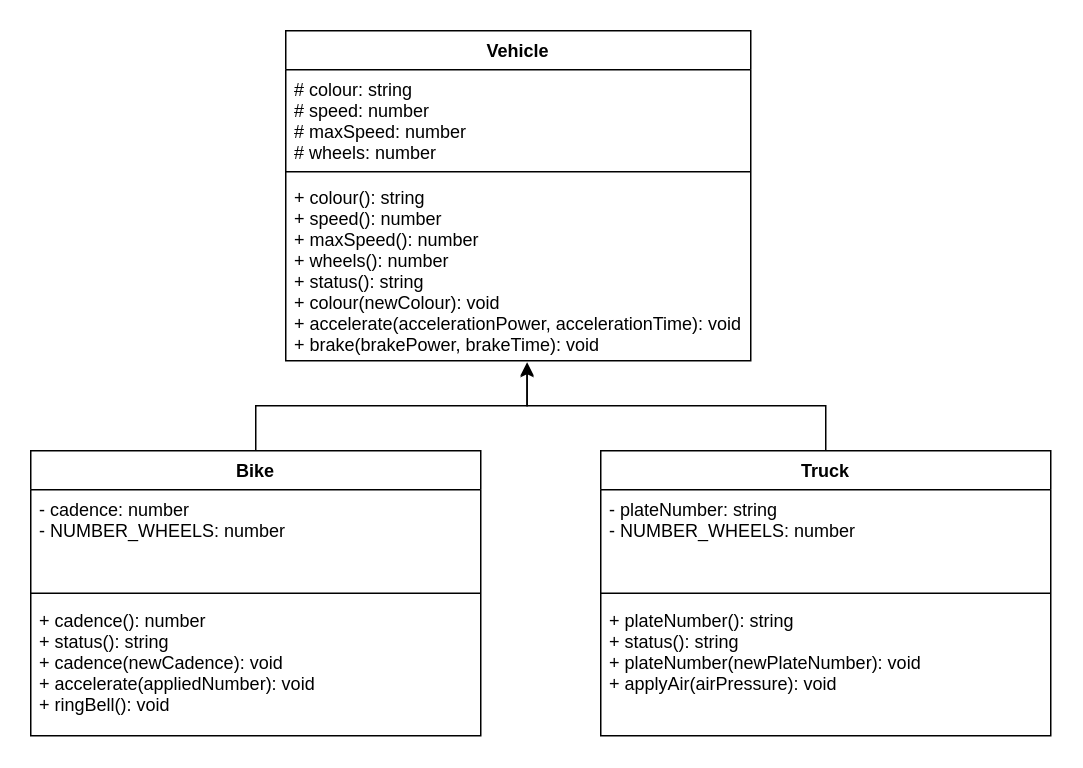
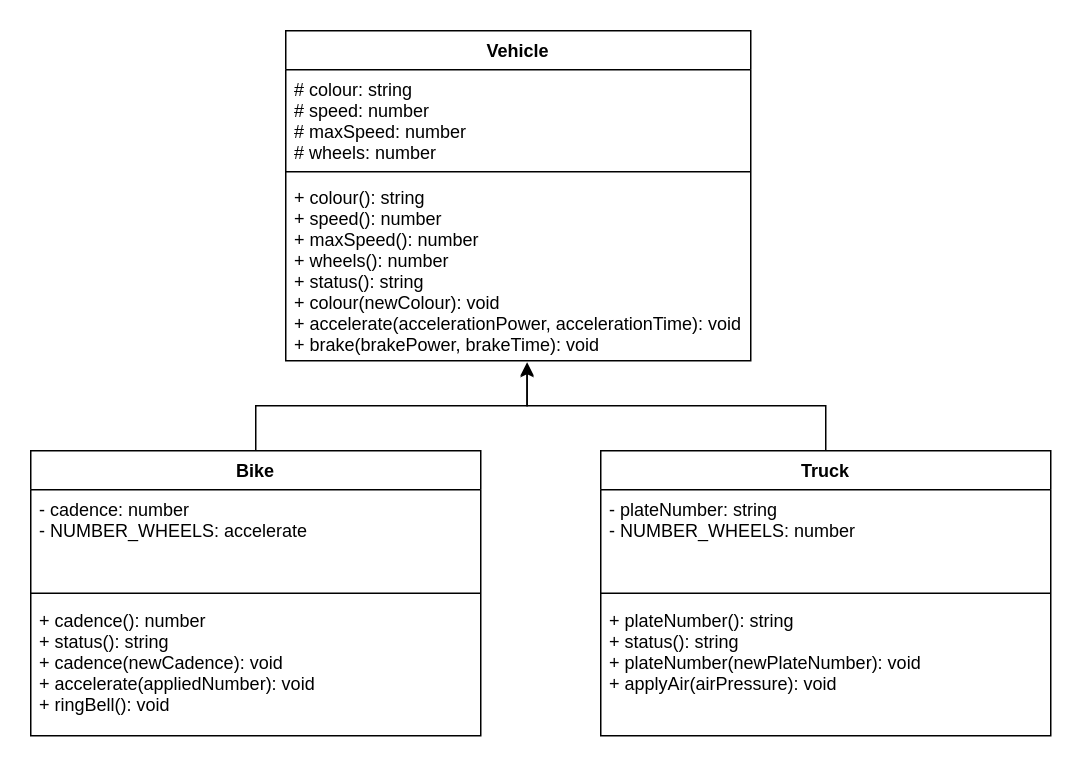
  <mxCell id="0" />
  <mxCell id="1" parent="0" />
  <mxCell id="2" value="Vehicle" style="swimlane;fontStyle=1;align=center;verticalAlign=top;childLayout=stackLayout;horizontal=1;startSize=26;horizontalStack=0;resizeParent=1;resizeParentMax=0;resizeLast=0;collapsible=1;marginBottom=0;" parent="1" vertex="1"><mxGeometry x="190" y="20" width="310" height="220" as="geometry"><mxRectangle x="40" y="40" width="110" height="30" as="alternateBounds" /></mxGeometry></mxCell>
  <mxCell id="3" value="# colour: string&#10;# speed: number&#10;# maxSpeed: number&#10;# wheels: number" style="text;strokeColor=none;fillColor=none;align=left;verticalAlign=top;spacingLeft=4;spacingRight=4;overflow=hidden;rotatable=0;points=[[0,0.5],[1,0.5]];portConstraint=eastwest;" parent="2" vertex="1"><mxGeometry y="26" width="310" height="64" as="geometry" /></mxCell>
  <mxCell id="4" value="" style="line;strokeWidth=1;fillColor=none;align=left;verticalAlign=middle;spacingTop=-1;spacingLeft=3;spacingRight=3;rotatable=0;labelPosition=right;points=[];portConstraint=eastwest;strokeColor=inherit;" parent="2" vertex="1"><mxGeometry y="90" width="310" height="8" as="geometry" /></mxCell>
  <mxCell id="5" value="+ colour(): string&#10;+ speed(): number&#10;+ maxSpeed(): number&#10;+ wheels(): number&#10;+ status(): string&#10;+ colour(newColour): void&#10;+ accelerate(accelerationPower, accelerationTime): void&#10;+ brake(brakePower, brakeTime): void" style="text;strokeColor=none;fillColor=none;align=left;verticalAlign=top;spacingLeft=4;spacingRight=4;overflow=hidden;rotatable=0;points=[[0,0.5],[1,0.5]];portConstraint=eastwest;" parent="2" vertex="1"><mxGeometry y="98" width="310" height="122" as="geometry" /></mxCell>
  <mxCell id="6" style="edgeStyle=elbowEdgeStyle;rounded=0;elbow=vertical;html=1;entryX=0.519;entryY=1.016;entryDx=0;entryDy=0;entryPerimeter=0;" edge="1" parent="1" source="7" target="5"><mxGeometry relative="1" as="geometry"><Array as="points"><mxPoint x="550" y="270" /><mxPoint x="450" y="270" /></Array></mxGeometry></mxCell>
  <mxCell id="7" value="Truck" style="swimlane;fontStyle=1;align=center;verticalAlign=top;childLayout=stackLayout;horizontal=1;startSize=26;horizontalStack=0;resizeParent=1;resizeParentMax=0;resizeLast=0;collapsible=1;marginBottom=0;" vertex="1" parent="1"><mxGeometry x="400" y="300" width="300" height="190" as="geometry"><mxRectangle x="40" y="40" width="110" height="30" as="alternateBounds" /></mxGeometry></mxCell>
  <mxCell id="8" value="- plateNumber: string&#10;- NUMBER_WHEELS: number" style="text;strokeColor=none;fillColor=none;align=left;verticalAlign=top;spacingLeft=4;spacingRight=4;overflow=hidden;rotatable=0;points=[[0,0.5],[1,0.5]];portConstraint=eastwest;" vertex="1" parent="7"><mxGeometry y="26" width="300" height="64" as="geometry" /></mxCell>
  <mxCell id="9" value="" style="line;strokeWidth=1;fillColor=none;align=left;verticalAlign=middle;spacingTop=-1;spacingLeft=3;spacingRight=3;rotatable=0;labelPosition=right;points=[];portConstraint=eastwest;strokeColor=inherit;" vertex="1" parent="7"><mxGeometry y="90" width="300" height="10" as="geometry" /></mxCell>
  <mxCell id="10" value="+ plateNumber(): string&#10;+ status(): string&#10;+ plateNumber(newPlateNumber): void&#10;+ applyAir(airPressure): void" style="text;strokeColor=none;fillColor=none;align=left;verticalAlign=top;spacingLeft=4;spacingRight=4;overflow=hidden;rotatable=0;points=[[0,0.5],[1,0.5]];portConstraint=eastwest;" vertex="1" parent="7"><mxGeometry y="100" width="300" height="90" as="geometry" /></mxCell>
  <mxCell id="11" style="edgeStyle=elbowEdgeStyle;html=1;entryX=0.519;entryY=1.008;entryDx=0;entryDy=0;entryPerimeter=0;elbow=vertical;rounded=0;" edge="1" parent="1" source="12" target="5"><mxGeometry relative="1" as="geometry" /></mxCell>
  <mxCell id="12" value="Bike" style="swimlane;fontStyle=1;align=center;verticalAlign=top;childLayout=stackLayout;horizontal=1;startSize=26;horizontalStack=0;resizeParent=1;resizeParentMax=0;resizeLast=0;collapsible=1;marginBottom=0;" vertex="1" parent="1"><mxGeometry x="20" y="300" width="300" height="190" as="geometry"><mxRectangle x="40" y="40" width="110" height="30" as="alternateBounds" /></mxGeometry></mxCell>
- <mxCell id="13" value="- cadence: number&#10;- NUMBER_WHEELS: number" style="text;strokeColor=none;fillColor=none;align=left;verticalAlign=top;spacingLeft=4;spacingRight=4;overflow=hidden;rotatable=0;points=[[0,0.5],[1,0.5]];portConstraint=eastwest;" vertex="1" parent="12"><mxGeometry y="26" width="300" height="64" as="geometry" /></mxCell>
+ <mxCell id="13" value="- cadence: number&#10;- NUMBER_WHEELS: accelerate" style="text;strokeColor=none;fillColor=none;align=left;verticalAlign=top;spacingLeft=4;spacingRight=4;overflow=hidden;rotatable=0;points=[[0,0.5],[1,0.5]];portConstraint=eastwest;" vertex="1" parent="12"><mxGeometry y="26" width="300" height="64" as="geometry" /></mxCell>
  <mxCell id="14" value="" style="line;strokeWidth=1;fillColor=none;align=left;verticalAlign=middle;spacingTop=-1;spacingLeft=3;spacingRight=3;rotatable=0;labelPosition=right;points=[];portConstraint=eastwest;strokeColor=inherit;" vertex="1" parent="12"><mxGeometry y="90" width="300" height="10" as="geometry" /></mxCell>
  <mxCell id="15" value="+ cadence(): number&#10;+ status(): string&#10;+ cadence(newCadence): void&#10;+ accelerate(appliedNumber): void&#10;+ ringBell(): void" style="text;strokeColor=none;fillColor=none;align=left;verticalAlign=top;spacingLeft=4;spacingRight=4;overflow=hidden;rotatable=0;points=[[0,0.5],[1,0.5]];portConstraint=eastwest;" vertex="1" parent="12"><mxGeometry y="100" width="300" height="90" as="geometry" /></mxCell>
